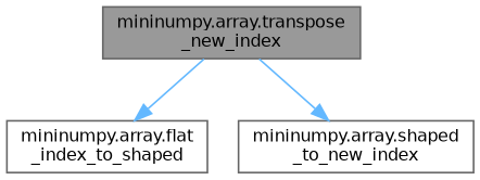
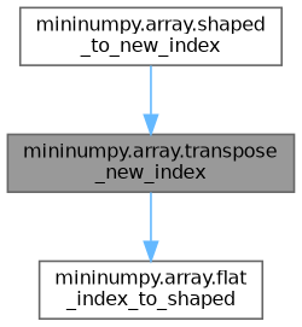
  digraph {
    rankdir=TB
    node [color=grey40 fillcolor=white fontname=Helvetica fontsize=10 shape=box style=filled]
    edge [color=steelblue1 fontname=Helvetica fontsize=10 labelfontname=Helvetica labelfontsize=10 style=solid]
    n1 [color=gray40 fillcolor=grey60 fontcolor=black height=0.2 label="mininumpy.array.transpose\l_new_index" width=0.4]
    n2 [height=0.2 label="mininumpy.array.flat\l_index_to_shaped" width=0.4]
    n3 [height=0.2 label="mininumpy.array.shaped\l_to_new_index" width=0.4]
    n1 -> n2
-   n1 -> n3
+   n3 -> n1
  }
